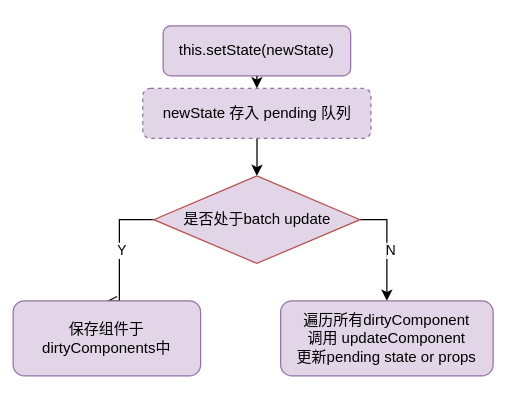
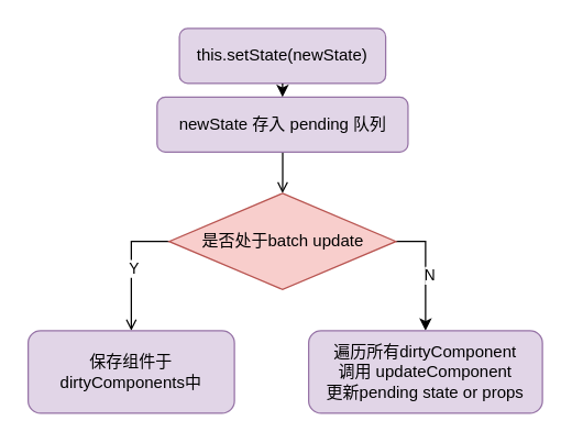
  <mxCell id="0" />
  <mxCell id="1" parent="0" />
  <mxCell id="2" value="this.setState(newState)" style="rounded=1;whiteSpace=wrap;html=1;fontSize=12;glass=0;strokeWidth=1;shadow=0;fillColor=#e1d5e7;strokeColor=#9673a6;" parent="1" vertex="1"><mxGeometry x="130" y="20" width="150" height="40" as="geometry" /></mxCell>
- <mxCell id="3" style="edgeStyle=orthogonalEdgeStyle;rounded=0;orthogonalLoop=1;jettySize=auto;html=1;entryX=0.5;entryY=0;entryDx=0;entryDy=0;" parent="1" source="4" target="10" edge="1"><mxGeometry relative="1" as="geometry" /></mxCell>
- <mxCell id="4" value="newState 存入 pending 队列" style="rounded=1;whiteSpace=wrap;html=1;fillColor=#e1d5e7;strokeColor=#9673a6;dashed=1;" parent="1" vertex="1"><mxGeometry x="113.75" y="70" width="182.5" height="40" as="geometry" /></mxCell>
+ <mxCell id="3" style="edgeStyle=orthogonalEdgeStyle;rounded=0;orthogonalLoop=1;jettySize=auto;html=1;entryX=0.5;entryY=0;entryDx=0;entryDy=0;endArrow=open;" parent="1" source="4" target="10" edge="1"><mxGeometry relative="1" as="geometry" /></mxCell>
+ <mxCell id="4" value="newState 存入 pending 队列" style="rounded=1;whiteSpace=wrap;html=1;fillColor=#e1d5e7;strokeColor=#9673a6;" parent="1" vertex="1"><mxGeometry x="113.75" y="70" width="182.5" height="40" as="geometry" /></mxCell>
  <mxCell id="5" value="" style="endArrow=classic;html=1;exitX=0.5;exitY=1;exitDx=0;exitDy=0;entryX=0.5;entryY=0;entryDx=0;entryDy=0;" parent="1" source="2" target="4" edge="1"><mxGeometry width="50" height="50" relative="1" as="geometry"><mxPoint x="170" y="40" as="sourcePoint" /><mxPoint x="220" y="-10" as="targetPoint" /></mxGeometry></mxCell>
  <mxCell id="6" style="edgeStyle=orthogonalEdgeStyle;rounded=0;orthogonalLoop=1;jettySize=auto;html=1;exitX=1;exitY=0.5;exitDx=0;exitDy=0;" parent="1" source="10" target="12" edge="1"><mxGeometry relative="1" as="geometry" /></mxCell>
  <mxCell id="7" value="N" style="edgeLabel;html=1;align=center;verticalAlign=middle;resizable=0;points=[];" parent="6" vertex="1" connectable="0"><mxGeometry x="0.037" y="2" relative="1" as="geometry"><mxPoint y="1" as="offset" /></mxGeometry></mxCell>
  <mxCell id="8" style="edgeStyle=orthogonalEdgeStyle;rounded=0;orthogonalLoop=1;jettySize=auto;html=1;exitX=0;exitY=0.5;exitDx=0;exitDy=0;entryX=0.5;entryY=0;entryDx=0;entryDy=0;endArrow=open;" parent="1" source="10" target="11" edge="1"><mxGeometry relative="1" as="geometry"><Array as="points"><mxPoint x="95" y="175" /></Array></mxGeometry></mxCell>
  <mxCell id="9" value="Y" style="edgeLabel;html=1;align=center;verticalAlign=middle;resizable=0;points=[];" parent="8" vertex="1" connectable="0"><mxGeometry x="0.004" y="1" relative="1" as="geometry"><mxPoint y="1" as="offset" /></mxGeometry></mxCell>
- <mxCell id="10" value="是否处于batch update" style="rhombus;whiteSpace=wrap;html=1;fillColor=#e1d5e7;strokeColor=#b85450;" parent="1" vertex="1"><mxGeometry x="122.5" y="140" width="165" height="70" as="geometry" /></mxCell>
- <mxCell id="11" value="保存组件于dirtyComponents中" style="rounded=1;whiteSpace=wrap;html=1;fillColor=#e1d5e7;strokeColor=#9673a6;" parent="1" vertex="1"><mxGeometry x="10" y="240" width="150" height="60" as="geometry" /></mxCell>
+ <mxCell id="10" value="是否处于batch update" style="rhombus;whiteSpace=wrap;html=1;fillColor=#f8cecc;strokeColor=#b85450;" parent="1" vertex="1"><mxGeometry x="122.5" y="140" width="165" height="70" as="geometry" /></mxCell>
+ <mxCell id="11" value="保存组件于dirtyComponents中" style="rounded=1;whiteSpace=wrap;html=1;fillColor=#e1d5e7;strokeColor=#9673a6;" parent="1" vertex="1"><mxGeometry x="20" y="240" width="150" height="60" as="geometry" /></mxCell>
  <mxCell id="12" value="遍历所有dirtyComponent&lt;br&gt;调用 updateComponent&lt;br&gt;更新pending state or props" style="rounded=1;whiteSpace=wrap;html=1;fillColor=#e1d5e7;strokeColor=#9673a6;" parent="1" vertex="1"><mxGeometry x="224" y="240" width="170" height="60" as="geometry" /></mxCell>
